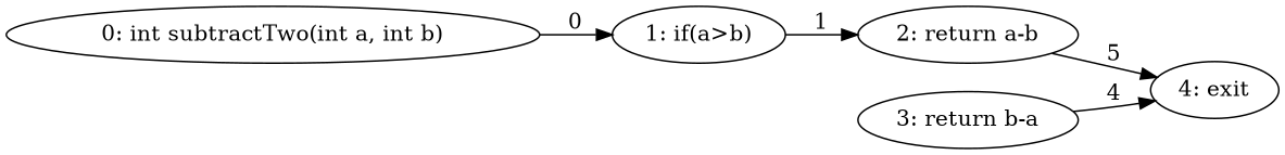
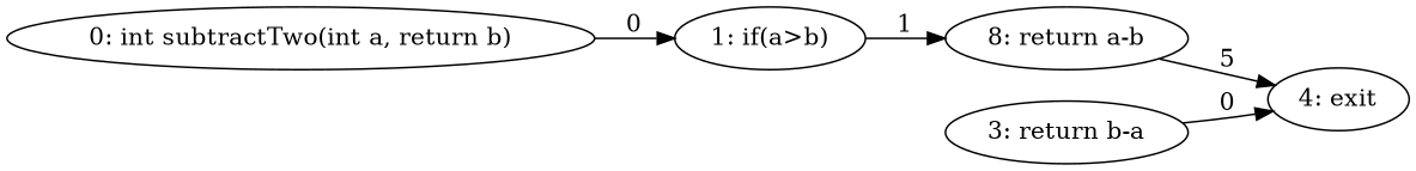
  digraph {
    rankdir=LR
-   n1 [label="0: int subtractTwo(int a, int b)"]
+   n1 [label="0: int subtractTwo(int a, return b)"]
    n2 [label="1: if(a>b)"]
-   n3 [label="2: return a-b"]
+   n3 [label="8: return a-b"]
    n4 [label="4: exit"]
    n5 [label="3: return b-a"]
    n1 -> n2 [label=0]
    n2 -> n3 [label=1]
    n3 -> n4 [label=5]
-   n5 -> n4 [label=4]
+   n5 -> n4 [label=0]
  }
